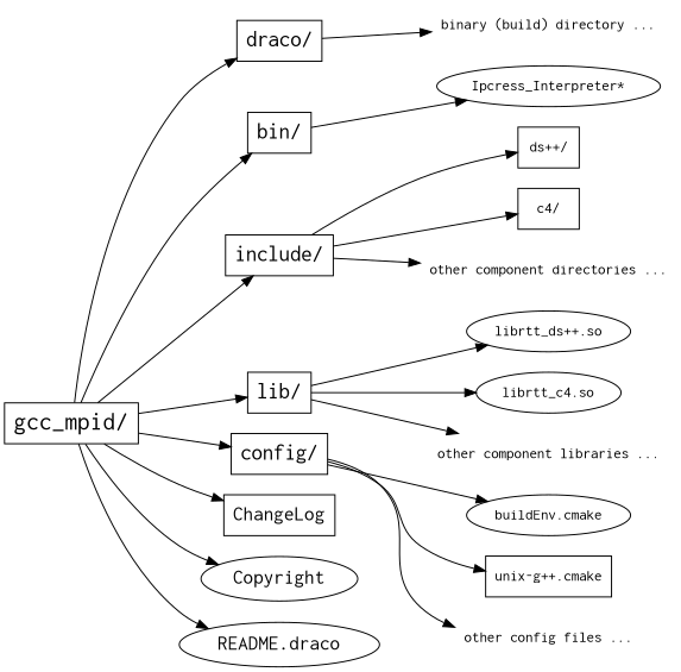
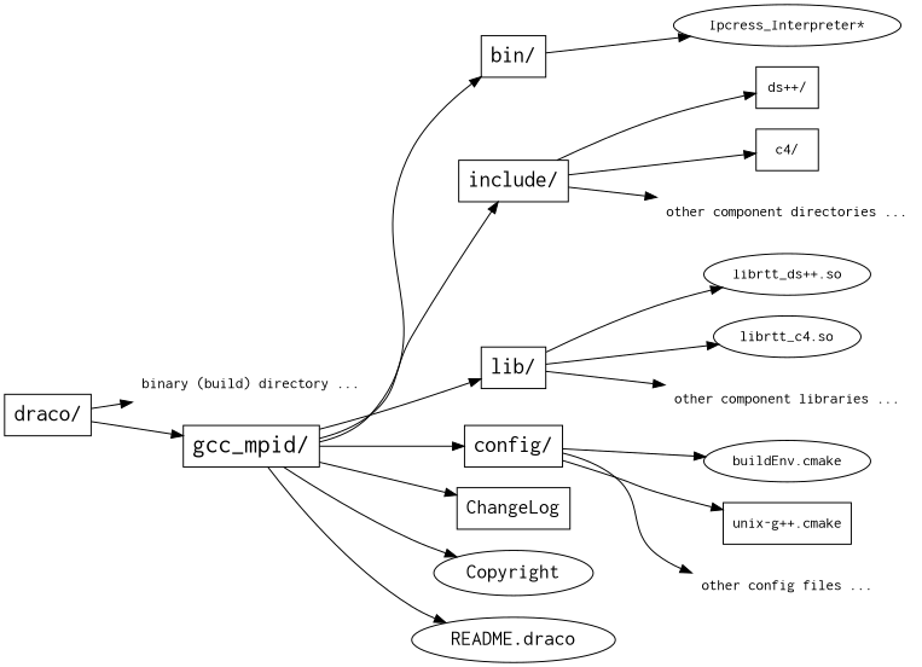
  digraph {
    rankdir=LR
    node [fontname=Courier fontsize=14 shape=box]
    n1 [fontsize=20 label="draco/"]
    n2 [fontsize=20 label="bin/"]
    n3 [fontsize=20 label="include/"]
    n4 [fontsize=20 label="lib/"]
    n5 [fontsize=20 label="config/"]
    n6 [fontsize=18 label=ChangeLog]
    n7 [fontsize=18 label=Copyright shape=ellipse]
    n8 [fontsize=18 label="README.draco" shape=ellipse]
    n9 [label="ds++/"]
    n10 [label="c4/"]
    n11 [label="other component directories ..." shape=plaintext]
    n12 [label="librtt_ds++.so" shape=ellipse]
    n13 [label="librtt_c4.so" shape=ellipse]
    n14 [label="other component libraries ..." shape=plaintext]
    n15 [label="buildEnv.cmake" shape=ellipse]
    n16 [label="unix-g++.cmake"]
    n17 [label="other config files ..." shape=plaintext]
    n18 [label="binary (build) directory ..." shape=plaintext]
    n19 [label="Ipcress_Interpreter*" shape=ellipse]
    n20 [fontsize=22 label="gcc_mpid/"]
    subgraph sub_1 {
      n1
      n2
      n3
      n4
      n5
      n6
      n7
      n8
    }
    subgraph sub_2 {
      n9
      n10
      n11
      n12
      n13
      n14
      n15
      n16
      n17
      n18
      n19
    }
    n1 -> n18
    n2 -> n19
    n3 -> n9
    n3 -> n10
    n3 -> n11
    n4 -> n12
    n4 -> n13
    n4 -> n14
    n5 -> n15
    n5 -> n16
    n5 -> n17
-   n20 -> n1
+   n1 -> n20
    n20 -> n2
    n20 -> n3
    n20 -> n4
    n20 -> n5
    n20 -> n6
    n20 -> n7
    n20 -> n8
  }
